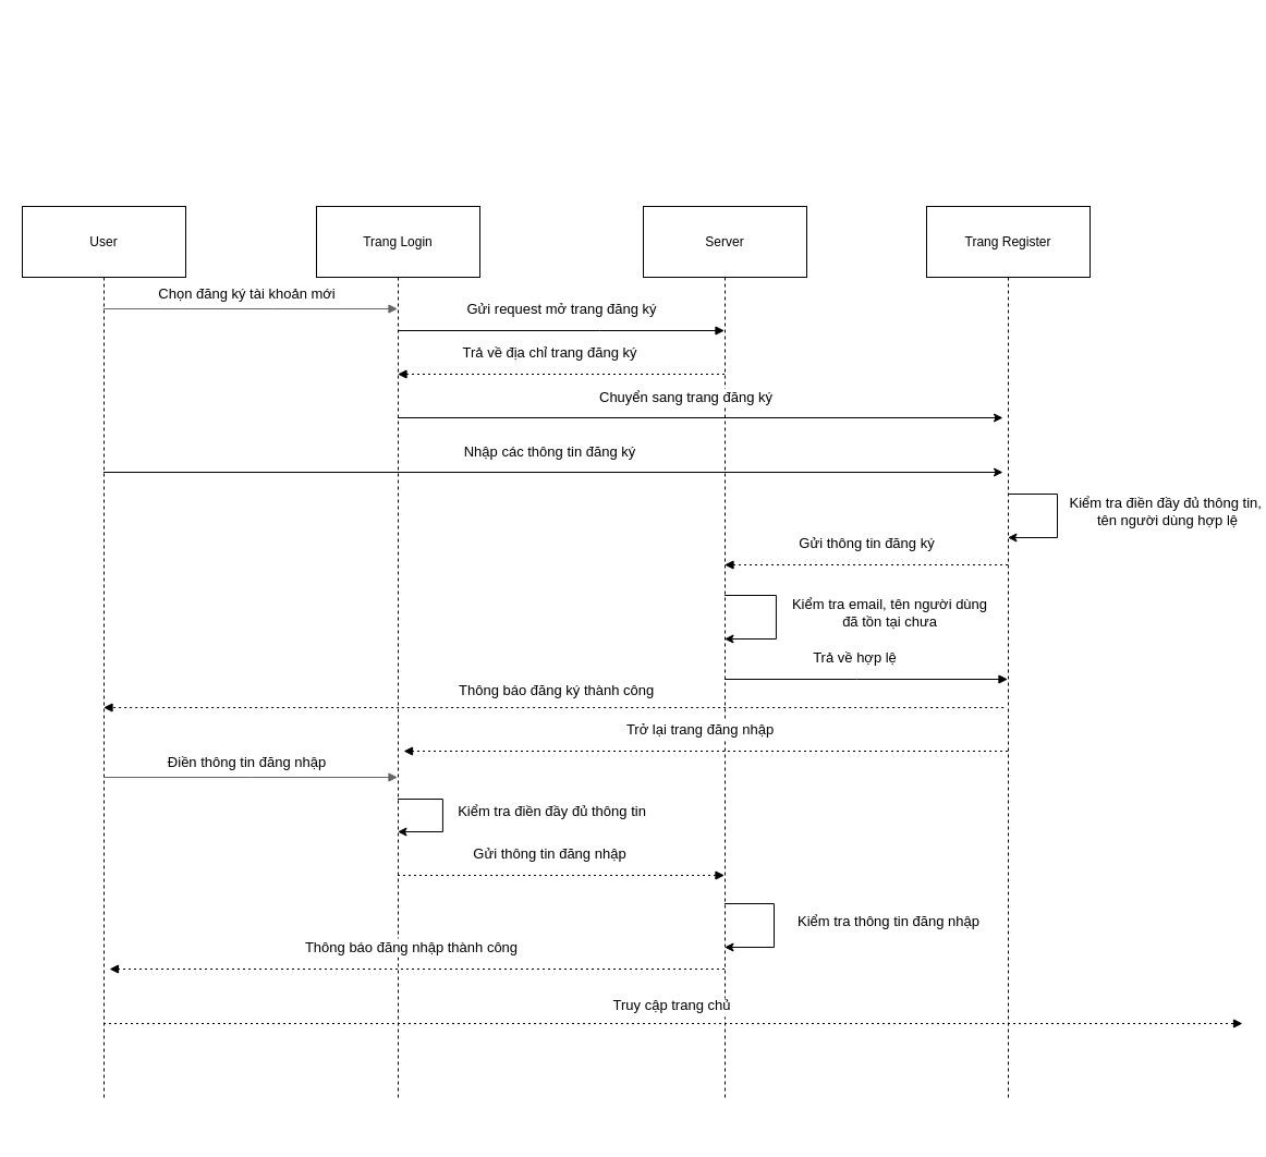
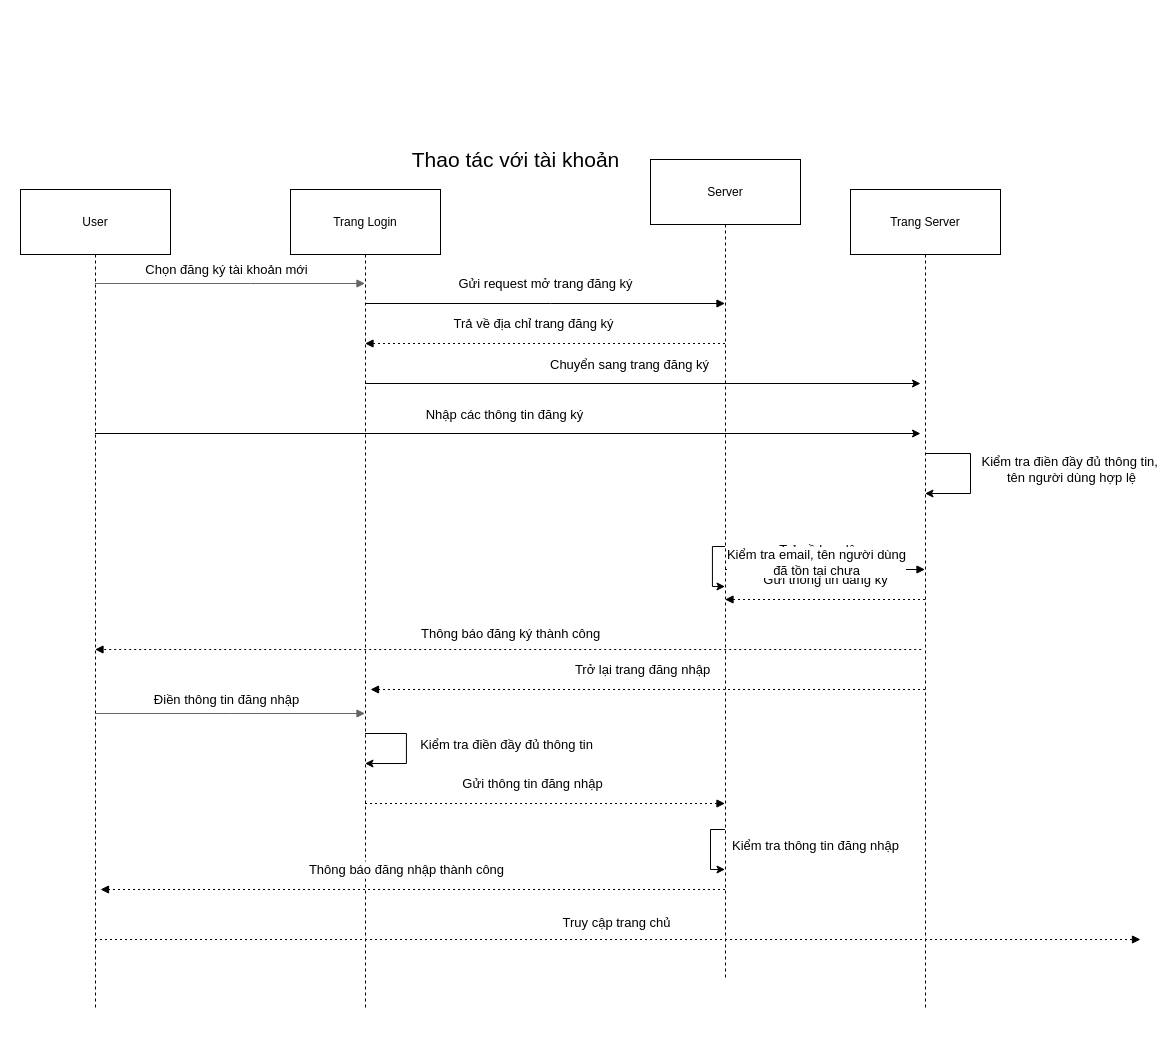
  <mxCell id="0" />
  <mxCell id="1" parent="0" />
  <mxCell id="2" value="User" style="shape=umlLifeline;perimeter=lifelinePerimeter;whiteSpace=wrap;container=1;dropTarget=0;collapsible=0;recursiveResize=0;outlineConnect=0;portConstraint=eastwest;newEdgeStyle={&quot;edgeStyle&quot;:&quot;elbowEdgeStyle&quot;,&quot;elbow&quot;:&quot;vertical&quot;,&quot;curved&quot;:0,&quot;rounded&quot;:0};size=65;" parent="1" vertex="1"><mxGeometry x="20" y="189" width="150" height="820" as="geometry" /></mxCell>
  <mxCell id="3" value="Trang Login" style="shape=umlLifeline;perimeter=lifelinePerimeter;whiteSpace=wrap;container=1;dropTarget=0;collapsible=0;recursiveResize=0;outlineConnect=0;portConstraint=eastwest;newEdgeStyle={&quot;edgeStyle&quot;:&quot;elbowEdgeStyle&quot;,&quot;elbow&quot;:&quot;vertical&quot;,&quot;curved&quot;:0,&quot;rounded&quot;:0};size=65;" parent="1" vertex="1"><mxGeometry x="290" y="189" width="150" height="820" as="geometry" /></mxCell>
- <mxCell id="4" value="Server" style="shape=umlLifeline;perimeter=lifelinePerimeter;whiteSpace=wrap;container=1;dropTarget=0;collapsible=0;recursiveResize=0;outlineConnect=0;portConstraint=eastwest;newEdgeStyle={&quot;edgeStyle&quot;:&quot;elbowEdgeStyle&quot;,&quot;elbow&quot;:&quot;vertical&quot;,&quot;curved&quot;:0,&quot;rounded&quot;:0};size=65;" parent="1" vertex="1"><mxGeometry x="590" y="189" width="150" height="820" as="geometry" /></mxCell>
+ <mxCell id="4" value="Server" style="shape=umlLifeline;perimeter=lifelinePerimeter;whiteSpace=wrap;container=1;dropTarget=0;collapsible=0;recursiveResize=0;outlineConnect=0;portConstraint=eastwest;newEdgeStyle={&quot;edgeStyle&quot;:&quot;elbowEdgeStyle&quot;,&quot;elbow&quot;:&quot;vertical&quot;,&quot;curved&quot;:0,&quot;rounded&quot;:0};size=65;" parent="1" vertex="1"><mxGeometry x="650" y="159" width="150" height="820" as="geometry" /></mxCell>
  <mxCell id="5" value="" style="verticalAlign=bottom;edgeStyle=elbowEdgeStyle;elbow=vertical;curved=0;rounded=0;endArrow=block;fillColor=#f5f5f5;strokeColor=#666666;fontSize=12;" parent="1" source="2" target="3" edge="1"><mxGeometry relative="1" as="geometry"><Array as="points"><mxPoint x="250" y="283" /><mxPoint x="237.68" y="20" /></Array><mxPoint x="94.071" y="283" as="sourcePoint" /><mxPoint x="394.5" y="283" as="targetPoint" /></mxGeometry></mxCell>
  <mxCell id="6" value="&lt;font style=&quot;font-size: 13px;&quot;&gt;Chọn đăng ký tài khoản mới&lt;/font&gt;" style="edgeLabel;html=1;align=center;verticalAlign=middle;resizable=0;points=[];fontSize=13;" vertex="1" connectable="0" parent="5"><mxGeometry x="-0.008" y="-1" relative="1" as="geometry"><mxPoint x="-3" y="-16" as="offset" /></mxGeometry></mxCell>
  <mxCell id="7" value="Gửi request mở trang đăng ký" style="verticalAlign=bottom;edgeStyle=elbowEdgeStyle;elbow=vertical;curved=0;rounded=0;endArrow=block;fontSize=13;" parent="1" source="3" target="4" edge="1"><mxGeometry x="0.004" y="10" relative="1" as="geometry"><Array as="points"><mxPoint x="550" y="303" /><mxPoint x="520" y="313" /></Array><mxPoint x="394.071" y="303" as="sourcePoint" /><mxPoint x="684.5" y="303" as="targetPoint" /><mxPoint as="offset" /></mxGeometry></mxCell>
  <mxCell id="8" value="Trả về địa chỉ trang đăng ký" style="verticalAlign=bottom;edgeStyle=elbowEdgeStyle;elbow=vertical;curved=0;rounded=0;dashed=1;dashPattern=2 3;endArrow=block;fontSize=13;" parent="1" source="4" target="3" edge="1"><mxGeometry x="0.058" y="-10" relative="1" as="geometry"><Array as="points"><mxPoint x="560" y="343" /></Array><mxPoint x="690.18" y="343" as="sourcePoint" /><mxPoint x="420" y="343" as="targetPoint" /><mxPoint x="-1" as="offset" /></mxGeometry></mxCell>
  <mxCell id="9" value="Thông báo đăng ký thành công" style="verticalAlign=top;edgeStyle=elbowEdgeStyle;elbow=vertical;curved=0;rounded=0;dashed=1;dashPattern=2 3;endArrow=block;fontSize=13;" parent="1" target="2" edge="1"><mxGeometry x="-0.011" y="-30" relative="1" as="geometry"><Array as="points"><mxPoint x="516.17" y="649" /></Array><mxPoint x="920.67" y="649" as="sourcePoint" /><mxPoint x="90.003" y="649" as="targetPoint" /><mxPoint x="-1" as="offset" /></mxGeometry></mxCell>
  <mxCell id="10" value="Trở lại trang đăng nhập" style="verticalAlign=bottom;edgeStyle=elbowEdgeStyle;elbow=vertical;curved=0;rounded=0;dashed=1;dashPattern=2 3;endArrow=block;fontSize=13;" parent="1" source="14" edge="1"><mxGeometry x="0.016" y="-10" relative="1" as="geometry"><Array as="points"><mxPoint x="635.93" y="689" /><mxPoint x="495.93" y="906" /><mxPoint x="281.86" y="836" /><mxPoint x="229.86" y="827" /></Array><mxPoint x="910.43" y="689" as="sourcePoint" /><mxPoint x="370.001" y="689" as="targetPoint" /><mxPoint as="offset" /></mxGeometry></mxCell>
  <mxCell id="11" value="Gửi thông tin đăng ký" style="verticalAlign=bottom;edgeStyle=elbowEdgeStyle;elbow=vertical;curved=0;rounded=0;dashed=1;dashPattern=2 3;endArrow=block;fontSize=13;" parent="1" source="14" target="4" edge="1"><mxGeometry x="-0.006" y="-10" relative="1" as="geometry"><Array as="points"><mxPoint x="795.93" y="518" /><mxPoint x="516.93" y="453" /></Array><mxPoint x="920.43" y="518" as="sourcePoint" /><mxPoint x="670.001" y="518" as="targetPoint" /><mxPoint as="offset" /></mxGeometry></mxCell>
  <mxCell id="12" value="Trả về hợp lệ" style="verticalAlign=bottom;edgeStyle=elbowEdgeStyle;elbow=vertical;curved=0;rounded=0;endArrow=block;fontSize=13;" parent="1" source="4" target="14" edge="1"><mxGeometry x="-0.074" y="10" relative="1" as="geometry"><Array as="points"><mxPoint x="785.93" y="623" /><mxPoint x="831.86" y="877" /><mxPoint x="799.86" y="806" /></Array><mxPoint x="670.001" y="623" as="sourcePoint" /><mxPoint x="920.43" y="623" as="targetPoint" /><mxPoint as="offset" /></mxGeometry></mxCell>
- <mxCell id="14" value="Trang Register" style="shape=umlLifeline;perimeter=lifelinePerimeter;whiteSpace=wrap;container=1;dropTarget=0;collapsible=0;recursiveResize=0;outlineConnect=0;portConstraint=eastwest;newEdgeStyle={&quot;edgeStyle&quot;:&quot;elbowEdgeStyle&quot;,&quot;elbow&quot;:&quot;vertical&quot;,&quot;curved&quot;:0,&quot;rounded&quot;:0};size=65;" vertex="1" parent="1"><mxGeometry x="850" y="189" width="150" height="820" as="geometry" /></mxCell>
+ <mxCell id="13" value="Thao tác với tài khoản" style="text;html=1;align=center;verticalAlign=middle;resizable=0;points=[];autosize=1;strokeColor=none;fillColor=none;fontSize=21;" vertex="1" parent="1"><mxGeometry x="400" y="139" width="230" height="40" as="geometry" /></mxCell>
+ <mxCell id="14" value="Trang Server" style="shape=umlLifeline;perimeter=lifelinePerimeter;whiteSpace=wrap;container=1;dropTarget=0;collapsible=0;recursiveResize=0;outlineConnect=0;portConstraint=eastwest;newEdgeStyle={&quot;edgeStyle&quot;:&quot;elbowEdgeStyle&quot;,&quot;elbow&quot;:&quot;vertical&quot;,&quot;curved&quot;:0,&quot;rounded&quot;:0};size=65;" vertex="1" parent="1"><mxGeometry x="850" y="189" width="150" height="820" as="geometry" /></mxCell>
  <mxCell id="15" value="" style="endArrow=classic;html=1;rounded=0;" edge="1" parent="1" source="3"><mxGeometry width="50" height="50" relative="1" as="geometry"><mxPoint x="394.071" y="383" as="sourcePoint" /><mxPoint x="920" y="383" as="targetPoint" /><Array as="points" /></mxGeometry></mxCell>
  <mxCell id="16" value="&lt;span style=&quot;font-size: 13px;&quot;&gt;Chuyển sang trang đăng ký&lt;/span&gt;" style="edgeLabel;html=1;align=center;verticalAlign=middle;resizable=0;points=[];" vertex="1" connectable="0" parent="15"><mxGeometry x="-0.299" y="2" relative="1" as="geometry"><mxPoint x="69" y="-18" as="offset" /></mxGeometry></mxCell>
  <mxCell id="17" value="" style="endArrow=classic;html=1;rounded=0;" edge="1" parent="1" source="2"><mxGeometry width="50" height="50" relative="1" as="geometry"><mxPoint x="90.001" y="433" as="sourcePoint" /><mxPoint x="920" y="433" as="targetPoint" /><Array as="points" /></mxGeometry></mxCell>
  <mxCell id="18" value="&lt;span style=&quot;font-size: 13px;&quot;&gt;Nhập các thông tin đăng ký&lt;/span&gt;" style="edgeLabel;html=1;align=center;verticalAlign=middle;resizable=0;points=[];" vertex="1" connectable="0" parent="17"><mxGeometry x="-0.299" y="2" relative="1" as="geometry"><mxPoint x="120" y="-18" as="offset" /></mxGeometry></mxCell>
  <mxCell id="19" value="" style="endArrow=classic;html=1;rounded=0;" edge="1" parent="1" source="14" target="14"><mxGeometry width="50" height="50" relative="1" as="geometry"><mxPoint x="934.071" y="453" as="sourcePoint" /><mxPoint x="935" y="493" as="targetPoint" /><Array as="points"><mxPoint x="970" y="453" /><mxPoint x="970" y="493" /></Array></mxGeometry></mxCell>
  <mxCell id="20" value="&lt;font style=&quot;font-size: 13px;&quot;&gt;Kiểm tra điền đầy đủ thông tin,&amp;nbsp;&lt;/font&gt;&lt;div&gt;&lt;font style=&quot;font-size: 13px;&quot;&gt;tên người dùng hợp lệ&lt;/font&gt;&lt;/div&gt;" style="edgeLabel;html=1;align=center;verticalAlign=middle;resizable=0;points=[];" vertex="1" connectable="0" parent="19"><mxGeometry x="0.004" relative="1" as="geometry"><mxPoint x="100" y="-5" as="offset" /></mxGeometry></mxCell>
  <mxCell id="21" value="" style="endArrow=classic;html=1;rounded=0;" edge="1" parent="1" source="4" target="4"><mxGeometry width="50" height="50" relative="1" as="geometry"><mxPoint x="670.001" y="546" as="sourcePoint" /><mxPoint x="670.001" y="586" as="targetPoint" /><Array as="points"><mxPoint x="711.93" y="546" /><mxPoint x="711.93" y="586" /></Array></mxGeometry></mxCell>
  <mxCell id="22" value="&lt;font style=&quot;font-size: 13px;&quot;&gt;Kiểm tra email, t&lt;/font&gt;&lt;span style=&quot;font-size: 13px;&quot;&gt;ên người dùng&lt;/span&gt;&lt;div&gt;&lt;span style=&quot;font-size: 13px;&quot;&gt;đã tồn tại chưa&lt;/span&gt;&lt;/div&gt;" style="edgeLabel;html=1;align=center;verticalAlign=middle;resizable=0;points=[];" vertex="1" connectable="0" parent="21"><mxGeometry x="0.004" relative="1" as="geometry"><mxPoint x="104" y="-5" as="offset" /></mxGeometry></mxCell>
  <mxCell id="23" value="" style="verticalAlign=bottom;edgeStyle=elbowEdgeStyle;elbow=vertical;curved=0;rounded=0;endArrow=block;fillColor=#f5f5f5;strokeColor=#666666;fontSize=12;" edge="1" parent="1" source="2" target="3"><mxGeometry relative="1" as="geometry"><Array as="points"><mxPoint x="230" y="713" /><mxPoint x="251.93" y="713" /><mxPoint x="239.61" y="450" /></Array><mxPoint x="90.001" y="713" as="sourcePoint" /><mxPoint x="390.43" y="713" as="targetPoint" /></mxGeometry></mxCell>
  <mxCell id="24" value="Điền thông tin đăng nhập" style="edgeLabel;html=1;align=center;verticalAlign=middle;resizable=0;points=[];fontSize=13;" vertex="1" connectable="0" parent="23"><mxGeometry x="-0.008" y="-1" relative="1" as="geometry"><mxPoint x="-3" y="-16" as="offset" /></mxGeometry></mxCell>
  <mxCell id="25" value="" style="endArrow=classic;html=1;rounded=0;" edge="1" parent="1" source="3" target="3"><mxGeometry width="50" height="50" relative="1" as="geometry"><mxPoint x="370.001" y="733" as="sourcePoint" /><mxPoint x="370.001" y="763" as="targetPoint" /><Array as="points"><mxPoint x="405.93" y="733" /><mxPoint x="405.93" y="763" /></Array></mxGeometry></mxCell>
  <mxCell id="26" value="&lt;font style=&quot;font-size: 13px;&quot;&gt;Kiểm tra điền đầy đủ thông tin&lt;/font&gt;" style="edgeLabel;html=1;align=center;verticalAlign=middle;resizable=0;points=[];" vertex="1" connectable="0" parent="25"><mxGeometry x="0.004" relative="1" as="geometry"><mxPoint x="100" y="-5" as="offset" /></mxGeometry></mxCell>
  <mxCell id="27" value="Gửi thông tin đăng nhập" style="verticalAlign=bottom;edgeStyle=elbowEdgeStyle;elbow=vertical;curved=0;rounded=0;dashed=1;dashPattern=2 3;endArrow=block;fontSize=13;" edge="1" parent="1" source="3" target="4"><mxGeometry x="-0.064" y="10" relative="1" as="geometry"><Array as="points"><mxPoint x="520.43" y="803" /><mxPoint x="531.86" y="1040" /><mxPoint x="252.86" y="975" /></Array><mxPoint x="394.071" y="803" as="sourcePoint" /><mxPoint x="684.5" y="803" as="targetPoint" /><mxPoint as="offset" /></mxGeometry></mxCell>
  <mxCell id="28" value="" style="endArrow=classic;html=1;rounded=0;" edge="1" parent="1" source="4" target="4"><mxGeometry width="50" height="50" relative="1" as="geometry"><mxPoint x="670.003" y="829" as="sourcePoint" /><mxPoint x="670.003" y="869" as="targetPoint" /><Array as="points"><mxPoint x="710" y="829" /><mxPoint x="710" y="869" /></Array></mxGeometry></mxCell>
  <mxCell id="29" value="&lt;span style=&quot;font-size: 13px;&quot;&gt;Kiểm tra thông tin đăng nhập&lt;/span&gt;" style="edgeLabel;html=1;align=center;verticalAlign=middle;resizable=0;points=[];" vertex="1" connectable="0" parent="28"><mxGeometry x="0.004" relative="1" as="geometry"><mxPoint x="104" y="-5" as="offset" /></mxGeometry></mxCell>
  <mxCell id="30" value="Thông báo đăng nhập thành công" style="verticalAlign=bottom;edgeStyle=elbowEdgeStyle;elbow=vertical;curved=0;rounded=0;dashed=1;dashPattern=2 3;endArrow=block;fontSize=13;" edge="1" parent="1" source="4"><mxGeometry x="0.017" y="-10" relative="1" as="geometry"><Array as="points" /><mxPoint x="653.5" y="889.667" as="sourcePoint" /><mxPoint x="100" y="889" as="targetPoint" /><mxPoint as="offset" /></mxGeometry></mxCell>
  <mxCell id="31" value="Truy cập trang chủ" style="verticalAlign=top;edgeStyle=elbowEdgeStyle;elbow=vertical;curved=0;rounded=0;dashed=1;dashPattern=2 3;endArrow=block;fontSize=13;" edge="1" parent="1" source="2"><mxGeometry x="0.001" y="31" relative="1" as="geometry"><Array as="points" /><mxPoint x="90.003" y="943" as="sourcePoint" /><mxPoint x="1140" y="939" as="targetPoint" /><mxPoint x="-1" as="offset" /></mxGeometry></mxCell>
